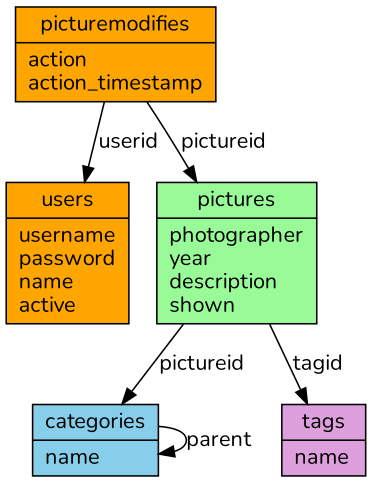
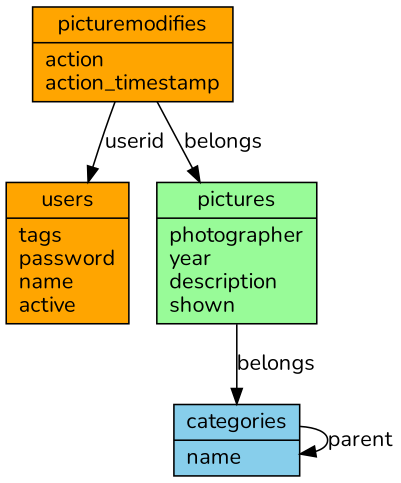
  strict digraph {
    fontname=Nunito
    node [fillcolor=orange fontname=Nunito shape=record style=filled]
    edge [fontname=Nunito]
-   n1 [label="{users|username\lpassword\lname\lactive\l}"]
+   n1 [label="{users|tags\lpassword\lname\lactive\l}"]
    n2 [fillcolor=skyblue label="{categories|name\l}"]
    n3 [fillcolor=palegreen label="{pictures|photographer\lyear\ldescription\lshown\l}"]
-   n4 [fillcolor=plum label="{tags|name\l}"]
    n5 [label="{picturemodifies|action\laction_timestamp\l}"]
    n2 -> n2 [label=parent]
-   n3 -> n2 [label=pictureid]
-   n3 -> n4 [label=tagid]
+   n3 -> n2 [label=belongs]
    n5 -> n1 [label=userid]
-   n5 -> n3 [label=pictureid]
+   n5 -> n3 [label=belongs]
  }
